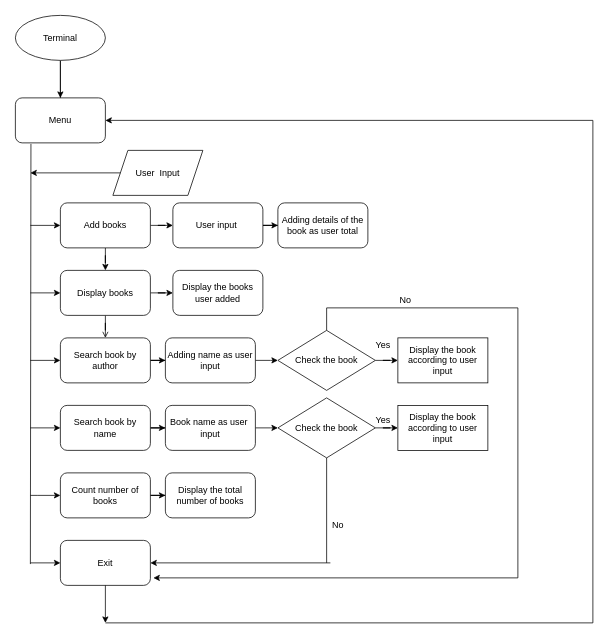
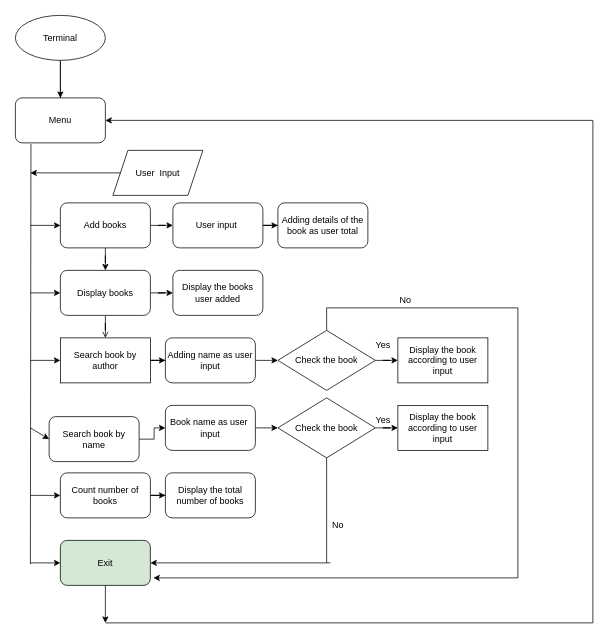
  <mxCell id="0" />
  <mxCell id="1" parent="0" />
  <mxCell id="2" value="" style="edgeStyle=orthogonalEdgeStyle;rounded=0;orthogonalLoop=1;jettySize=auto;html=1;" edge="1" parent="1"><mxGeometry relative="1" as="geometry"><mxPoint x="80" y="140" as="sourcePoint" /><mxPoint x="80" y="130" as="targetPoint" /><Array as="points"><mxPoint x="80" y="80" /><mxPoint x="80" y="80" /></Array></mxGeometry></mxCell>
  <mxCell id="3" value="Menu" style="rounded=1;whiteSpace=wrap;html=1;" vertex="1" parent="1"><mxGeometry x="20" y="130" width="120" height="60" as="geometry" /></mxCell>
  <mxCell id="4" value="Terminal" style="ellipse;whiteSpace=wrap;html=1;" vertex="1" parent="1"><mxGeometry x="20" y="20" width="120" height="60" as="geometry" /></mxCell>
  <mxCell id="5" value="" style="edgeStyle=orthogonalEdgeStyle;rounded=0;orthogonalLoop=1;jettySize=auto;html=1;" edge="1" parent="1" source="7" target="26"><mxGeometry relative="1" as="geometry" /></mxCell>
  <mxCell id="6" value="" style="edgeStyle=orthogonalEdgeStyle;rounded=0;orthogonalLoop=1;jettySize=auto;html=1;" edge="1" parent="1" source="7" target="10"><mxGeometry relative="1" as="geometry" /></mxCell>
  <mxCell id="7" value="Add books" style="rounded=1;whiteSpace=wrap;html=1;" vertex="1" parent="1"><mxGeometry x="80" y="270" width="120" height="60" as="geometry" /></mxCell>
  <mxCell id="8" value="" style="edgeStyle=orthogonalEdgeStyle;rounded=0;orthogonalLoop=1;jettySize=auto;html=1;" edge="1" parent="1" source="10" target="28"><mxGeometry relative="1" as="geometry" /></mxCell>
  <mxCell id="9" value="" style="edgeStyle=orthogonalEdgeStyle;rounded=0;orthogonalLoop=1;jettySize=auto;html=1;endArrow=open;" edge="1" parent="1" source="10" target="12"><mxGeometry relative="1" as="geometry" /></mxCell>
  <mxCell id="10" value="Display books" style="rounded=1;whiteSpace=wrap;html=1;" vertex="1" parent="1"><mxGeometry x="80" y="360" width="120" height="60" as="geometry" /></mxCell>
  <mxCell id="11" value="" style="edgeStyle=orthogonalEdgeStyle;rounded=0;orthogonalLoop=1;jettySize=auto;html=1;" edge="1" parent="1" source="12" target="30"><mxGeometry relative="1" as="geometry" /></mxCell>
- <mxCell id="12" value="Search book by author" style="rounded=1;whiteSpace=wrap;html=1;" vertex="1" parent="1"><mxGeometry x="80" y="450" width="120" height="60" as="geometry" /></mxCell>
+ <mxCell id="12" value="Search book by author" style="whiteSpace=wrap;html=1;rounded=0;" vertex="1" parent="1"><mxGeometry x="80" y="450" width="120" height="60" as="geometry" /></mxCell>
  <mxCell id="13" value="" style="edgeStyle=orthogonalEdgeStyle;rounded=0;orthogonalLoop=1;jettySize=auto;html=1;" edge="1" parent="1" source="14" target="35"><mxGeometry relative="1" as="geometry" /></mxCell>
- <mxCell id="14" value="Search book by &lt;br&gt;name" style="rounded=1;whiteSpace=wrap;html=1;" vertex="1" parent="1"><mxGeometry x="80" y="540" width="120" height="60" as="geometry" /></mxCell>
+ <mxCell id="14" value="Search book by &lt;br&gt;name" style="rounded=1;whiteSpace=wrap;html=1;" vertex="1" parent="1"><mxGeometry x="65" y="555" width="120" height="60" as="geometry" /></mxCell>
  <mxCell id="15" value="" style="edgeStyle=orthogonalEdgeStyle;rounded=0;orthogonalLoop=1;jettySize=auto;html=1;" edge="1" parent="1" source="16" target="39"><mxGeometry relative="1" as="geometry" /></mxCell>
  <mxCell id="16" value="Count number of&lt;br&gt;books" style="rounded=1;whiteSpace=wrap;html=1;" vertex="1" parent="1"><mxGeometry x="80" y="630" width="120" height="60" as="geometry" /></mxCell>
- <mxCell id="17" value="Exit" style="rounded=1;whiteSpace=wrap;html=1;" vertex="1" parent="1"><mxGeometry x="80" y="720" width="120" height="60" as="geometry" /></mxCell>
+ <mxCell id="17" value="Exit" style="rounded=1;whiteSpace=wrap;html=1;fillColor=#d5e8d4;" vertex="1" parent="1"><mxGeometry x="80" y="720" width="120" height="60" as="geometry" /></mxCell>
  <mxCell id="18" value="" style="endArrow=none;html=1;rounded=0;entryX=0.173;entryY=1.023;entryDx=0;entryDy=0;entryPerimeter=0;" edge="1" parent="1" target="3"><mxGeometry width="50" height="50" relative="1" as="geometry"><mxPoint x="40" y="751.6" as="sourcePoint" /><mxPoint x="120" y="300" as="targetPoint" /></mxGeometry></mxCell>
  <mxCell id="19" value="" style="endArrow=classic;html=1;rounded=0;entryX=0;entryY=0.5;entryDx=0;entryDy=0;" edge="1" parent="1" target="17"><mxGeometry width="50" height="50" relative="1" as="geometry"><mxPoint x="40" y="750" as="sourcePoint" /><mxPoint x="120" y="650" as="targetPoint" /></mxGeometry></mxCell>
  <mxCell id="20" value="" style="endArrow=classic;html=1;rounded=0;entryX=0;entryY=0.5;entryDx=0;entryDy=0;" edge="1" parent="1" target="16"><mxGeometry width="50" height="50" relative="1" as="geometry"><mxPoint x="40" y="660" as="sourcePoint" /><mxPoint x="120" y="650" as="targetPoint" /><Array as="points"><mxPoint x="50" y="660" /></Array></mxGeometry></mxCell>
  <mxCell id="21" value="" style="endArrow=classic;html=1;rounded=0;entryX=0;entryY=0.5;entryDx=0;entryDy=0;" edge="1" parent="1" target="14"><mxGeometry width="50" height="50" relative="1" as="geometry"><mxPoint x="40" y="570" as="sourcePoint" /><mxPoint x="120" y="650" as="targetPoint" /></mxGeometry></mxCell>
  <mxCell id="22" value="" style="endArrow=classic;html=1;rounded=0;entryX=0;entryY=0.5;entryDx=0;entryDy=0;" edge="1" parent="1" target="12"><mxGeometry width="50" height="50" relative="1" as="geometry"><mxPoint x="40" y="480" as="sourcePoint" /><mxPoint x="120" y="410" as="targetPoint" /></mxGeometry></mxCell>
  <mxCell id="23" value="" style="endArrow=classic;html=1;rounded=0;entryX=0;entryY=0.5;entryDx=0;entryDy=0;" edge="1" parent="1" target="10"><mxGeometry width="50" height="50" relative="1" as="geometry"><mxPoint x="40" y="390" as="sourcePoint" /><mxPoint x="120" y="410" as="targetPoint" /></mxGeometry></mxCell>
  <mxCell id="24" value="" style="endArrow=classic;html=1;rounded=0;entryX=0;entryY=0.5;entryDx=0;entryDy=0;" edge="1" parent="1" target="7"><mxGeometry width="50" height="50" relative="1" as="geometry"><mxPoint x="40" y="300" as="sourcePoint" /><mxPoint x="120" y="410" as="targetPoint" /></mxGeometry></mxCell>
  <mxCell id="25" value="" style="edgeStyle=orthogonalEdgeStyle;rounded=0;orthogonalLoop=1;jettySize=auto;html=1;" edge="1" parent="1" source="26" target="27"><mxGeometry relative="1" as="geometry" /></mxCell>
  <mxCell id="26" value="User input&amp;nbsp;" style="rounded=1;whiteSpace=wrap;html=1;" vertex="1" parent="1"><mxGeometry x="230" y="270" width="120" height="60" as="geometry" /></mxCell>
  <mxCell id="27" value="Adding details of the book as user total" style="rounded=1;whiteSpace=wrap;html=1;" vertex="1" parent="1"><mxGeometry x="370" y="270" width="120" height="60" as="geometry" /></mxCell>
  <mxCell id="28" value="Display the books user added" style="rounded=1;whiteSpace=wrap;html=1;" vertex="1" parent="1"><mxGeometry x="230" y="360" width="120" height="60" as="geometry" /></mxCell>
  <mxCell id="29" value="" style="edgeStyle=orthogonalEdgeStyle;rounded=0;orthogonalLoop=1;jettySize=auto;html=1;" edge="1" parent="1" source="30"><mxGeometry relative="1" as="geometry"><mxPoint x="370" y="480" as="targetPoint" /></mxGeometry></mxCell>
  <mxCell id="30" value="Adding name as user&lt;br&gt;input" style="rounded=1;whiteSpace=wrap;html=1;" vertex="1" parent="1"><mxGeometry x="220" y="450" width="120" height="60" as="geometry" /></mxCell>
  <mxCell id="31" value="" style="edgeStyle=orthogonalEdgeStyle;rounded=0;orthogonalLoop=1;jettySize=auto;html=1;" edge="1" parent="1" source="32" target="33"><mxGeometry relative="1" as="geometry" /></mxCell>
  <mxCell id="32" value="Check the book" style="rhombus;whiteSpace=wrap;html=1;" vertex="1" parent="1"><mxGeometry x="370" y="440" width="130" height="80" as="geometry" /></mxCell>
  <mxCell id="33" value="Display the book according to user input" style="whiteSpace=wrap;html=1;" vertex="1" parent="1"><mxGeometry x="530" y="450" width="120" height="60" as="geometry" /></mxCell>
  <mxCell id="34" value="" style="edgeStyle=orthogonalEdgeStyle;rounded=0;orthogonalLoop=1;jettySize=auto;html=1;" edge="1" parent="1" source="35"><mxGeometry relative="1" as="geometry"><mxPoint x="370" y="570" as="targetPoint" /></mxGeometry></mxCell>
  <mxCell id="35" value="Book name as user&amp;nbsp;&lt;br&gt;input" style="whiteSpace=wrap;html=1;rounded=1;" vertex="1" parent="1"><mxGeometry x="220" y="540" width="120" height="60" as="geometry" /></mxCell>
  <mxCell id="36" value="" style="edgeStyle=orthogonalEdgeStyle;rounded=0;orthogonalLoop=1;jettySize=auto;html=1;" edge="1" parent="1" source="37" target="38"><mxGeometry relative="1" as="geometry" /></mxCell>
  <mxCell id="37" value="Check the book" style="rhombus;whiteSpace=wrap;html=1;" vertex="1" parent="1"><mxGeometry x="370" y="530" width="130" height="80" as="geometry" /></mxCell>
  <mxCell id="38" value="&lt;span&gt;Display the book according to user input&lt;/span&gt;" style="whiteSpace=wrap;html=1;" vertex="1" parent="1"><mxGeometry x="530" y="540" width="120" height="60" as="geometry" /></mxCell>
  <mxCell id="39" value="Display the total number of books" style="whiteSpace=wrap;html=1;rounded=1;" vertex="1" parent="1"><mxGeometry x="220" y="630" width="120" height="60" as="geometry" /></mxCell>
  <mxCell id="40" value="" style="endArrow=none;html=1;rounded=0;entryX=0.5;entryY=1;entryDx=0;entryDy=0;" edge="1" parent="1" target="37"><mxGeometry width="50" height="50" relative="1" as="geometry"><mxPoint x="435" y="750" as="sourcePoint" /><mxPoint x="200" y="510" as="targetPoint" /><Array as="points" /></mxGeometry></mxCell>
  <mxCell id="41" value="" style="endArrow=classic;html=1;rounded=0;entryX=1;entryY=0.5;entryDx=0;entryDy=0;" edge="1" parent="1" target="17"><mxGeometry width="50" height="50" relative="1" as="geometry"><mxPoint x="440" y="750" as="sourcePoint" /><mxPoint x="200" y="510" as="targetPoint" /></mxGeometry></mxCell>
  <mxCell id="42" value="No" style="text;html=1;align=center;verticalAlign=middle;resizable=0;points=[];autosize=1;strokeColor=none;fillColor=none;" vertex="1" parent="1"><mxGeometry x="435" y="690" width="30" height="20" as="geometry" /></mxCell>
  <mxCell id="43" value="Yes" style="text;html=1;align=center;verticalAlign=middle;resizable=0;points=[];autosize=1;strokeColor=none;fillColor=none;" vertex="1" parent="1"><mxGeometry x="495" y="550" width="30" height="20" as="geometry" /></mxCell>
  <mxCell id="44" value="Yes" style="text;html=1;align=center;verticalAlign=middle;resizable=0;points=[];autosize=1;strokeColor=none;fillColor=none;" vertex="1" parent="1"><mxGeometry x="495" y="450" width="30" height="20" as="geometry" /></mxCell>
  <mxCell id="45" value="" style="endArrow=none;html=1;rounded=0;exitX=0.5;exitY=0;exitDx=0;exitDy=0;" edge="1" parent="1" source="32"><mxGeometry width="50" height="50" relative="1" as="geometry"><mxPoint x="150" y="560" as="sourcePoint" /><mxPoint x="435" y="410" as="targetPoint" /></mxGeometry></mxCell>
  <mxCell id="46" value="" style="endArrow=none;html=1;rounded=0;" edge="1" parent="1"><mxGeometry width="50" height="50" relative="1" as="geometry"><mxPoint x="435" y="410" as="sourcePoint" /><mxPoint x="690" y="410" as="targetPoint" /></mxGeometry></mxCell>
  <mxCell id="47" value="No" style="text;html=1;align=center;verticalAlign=middle;resizable=0;points=[];autosize=1;strokeColor=none;fillColor=none;" vertex="1" parent="1"><mxGeometry x="525" y="390" width="30" height="20" as="geometry" /></mxCell>
  <mxCell id="48" value="" style="endArrow=none;html=1;rounded=0;" edge="1" parent="1"><mxGeometry width="50" height="50" relative="1" as="geometry"><mxPoint x="690" y="770" as="sourcePoint" /><mxPoint x="690" y="410" as="targetPoint" /></mxGeometry></mxCell>
  <mxCell id="49" value="" style="endArrow=classic;html=1;rounded=0;" edge="1" parent="1"><mxGeometry width="50" height="50" relative="1" as="geometry"><mxPoint x="690" y="770" as="sourcePoint" /><mxPoint x="204" y="770" as="targetPoint" /></mxGeometry></mxCell>
  <mxCell id="50" value="" style="endArrow=none;html=1;rounded=0;" edge="1" parent="1"><mxGeometry width="50" height="50" relative="1" as="geometry"><mxPoint x="140" y="830" as="sourcePoint" /><mxPoint x="790" y="830" as="targetPoint" /></mxGeometry></mxCell>
  <mxCell id="51" value="" style="endArrow=none;html=1;rounded=0;" edge="1" parent="1"><mxGeometry width="50" height="50" relative="1" as="geometry"><mxPoint x="790" y="830" as="sourcePoint" /><mxPoint x="790" y="160" as="targetPoint" /></mxGeometry></mxCell>
  <mxCell id="52" value="" style="endArrow=classic;html=1;rounded=0;entryX=1;entryY=0.5;entryDx=0;entryDy=0;" edge="1" parent="1" target="3"><mxGeometry width="50" height="50" relative="1" as="geometry"><mxPoint x="790" y="160" as="sourcePoint" /><mxPoint x="300" y="210" as="targetPoint" /></mxGeometry></mxCell>
  <mxCell id="53" value="" style="endArrow=classic;html=1;rounded=0;exitX=0.5;exitY=1;exitDx=0;exitDy=0;" edge="1" parent="1" source="17"><mxGeometry width="50" height="50" relative="1" as="geometry"><mxPoint x="250" y="710" as="sourcePoint" /><mxPoint x="140" y="830" as="targetPoint" /></mxGeometry></mxCell>
  <mxCell id="54" value="User&amp;nbsp; Input" style="shape=parallelogram;perimeter=parallelogramPerimeter;whiteSpace=wrap;html=1;fixedSize=1;" vertex="1" parent="1"><mxGeometry x="150" y="200" width="120" height="60" as="geometry" /></mxCell>
  <mxCell id="55" value="" style="endArrow=classic;html=1;rounded=0;exitX=0;exitY=0.5;exitDx=0;exitDy=0;" edge="1" parent="1" source="54"><mxGeometry width="50" height="50" relative="1" as="geometry"><mxPoint x="250" y="190" as="sourcePoint" /><mxPoint x="40" y="230" as="targetPoint" /></mxGeometry></mxCell>
